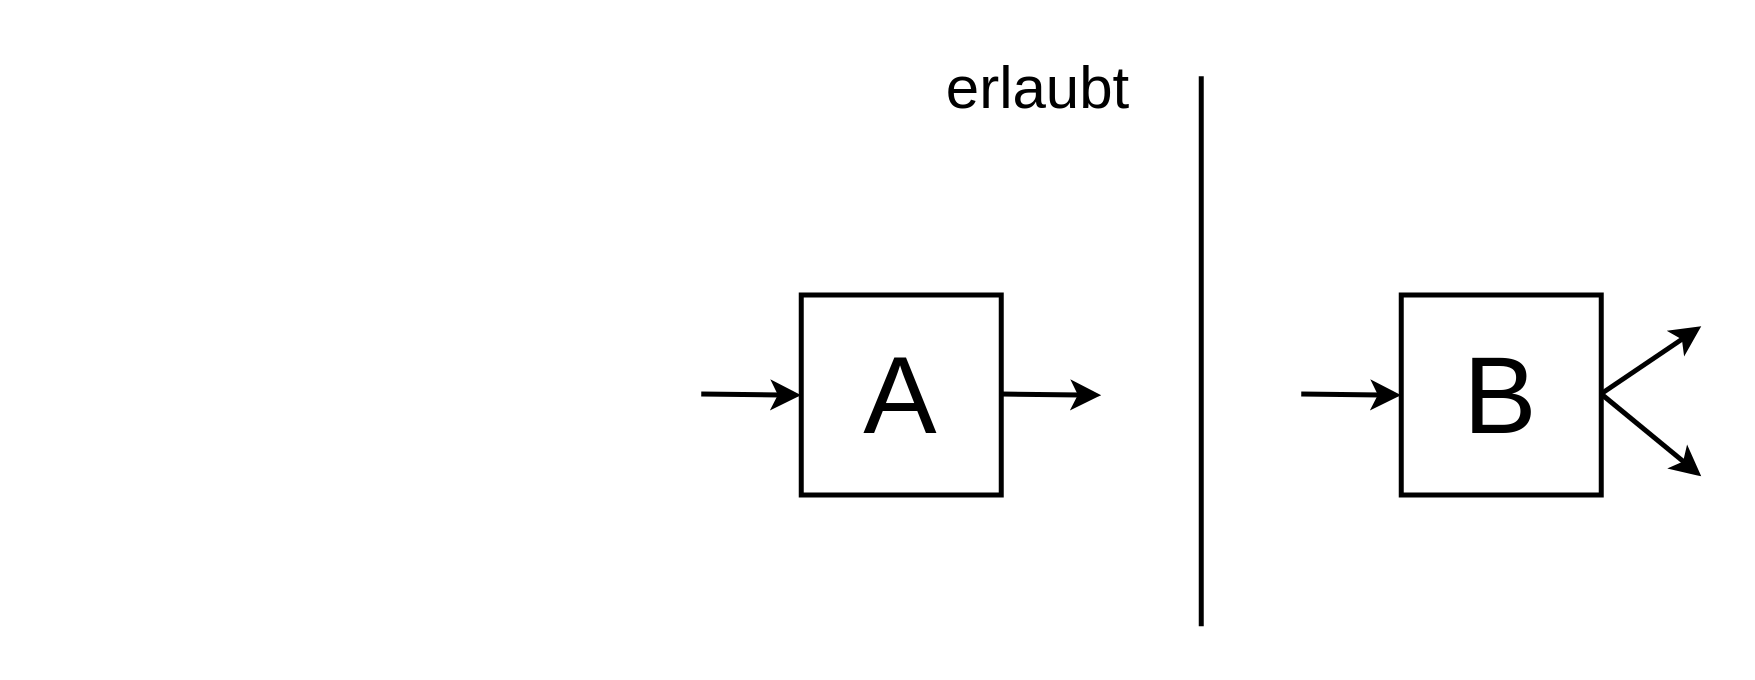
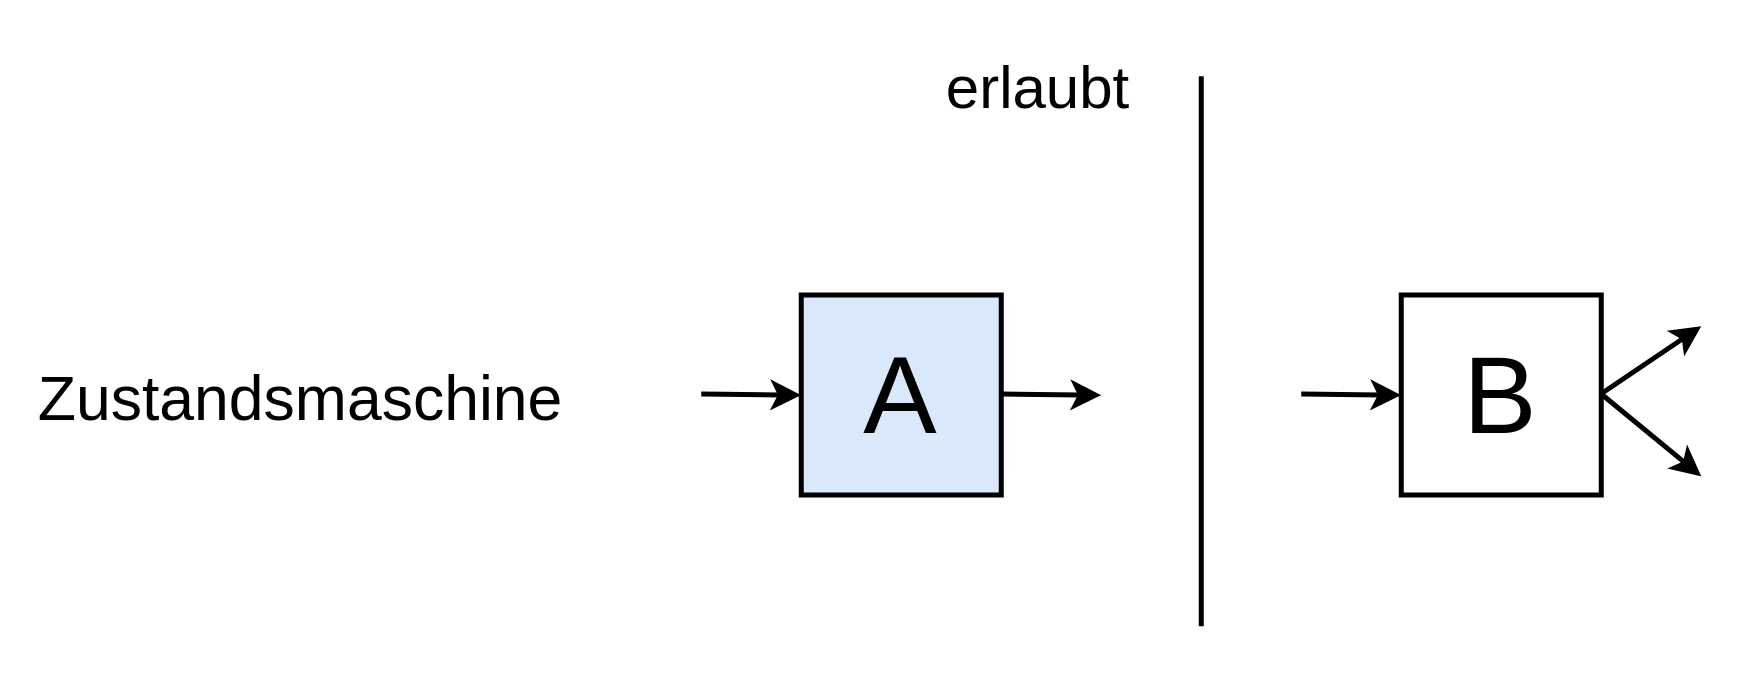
  <mxCell id="0" />
  <mxCell id="1" parent="0" />
+ <mxCell id="2" value="Zustandsmaschine" style="text;html=1;strokeColor=none;fillColor=none;align=center;verticalAlign=middle;whiteSpace=wrap;rounded=0;fontSize=25;" parent="1" vertex="1"><mxGeometry x="20" y="130" width="200" height="55" as="geometry" /></mxCell>
  <mxCell id="3" value="" style="endArrow=classic;html=1;rounded=0;curved=1;exitX=1;exitY=0.5;exitDx=0;exitDy=0;strokeWidth=2;" parent="1" edge="1"><mxGeometry width="50" height="50" relative="1" as="geometry"><mxPoint x="520" y="157.08" as="sourcePoint" /><mxPoint x="560" y="157.58" as="targetPoint" /></mxGeometry></mxCell>
  <mxCell id="4" value="" style="endArrow=none;html=1;rounded=0;strokeWidth=2;" parent="1" edge="1"><mxGeometry width="50" height="50" relative="1" as="geometry"><mxPoint x="480" y="250" as="sourcePoint" /><mxPoint x="480" y="30" as="targetPoint" /></mxGeometry></mxCell>
  <mxCell id="5" value="erlaubt" style="text;html=1;strokeColor=none;fillColor=none;align=center;verticalAlign=middle;whiteSpace=wrap;rounded=0;fontSize=24;strokeWidth=2;" parent="1" vertex="1"><mxGeometry x="385" y="20" width="60" height="30" as="geometry" /></mxCell>
- <mxCell id="6" value="A" style="rounded=0;whiteSpace=wrap;html=1;fontSize=44;strokeWidth=2;" parent="1" vertex="1"><mxGeometry x="320" y="117.5" width="80" height="80" as="geometry" /></mxCell>
+ <mxCell id="6" value="A" style="rounded=0;whiteSpace=wrap;html=1;fontSize=44;strokeWidth=2;fillColor=#dae8fc;" parent="1" vertex="1"><mxGeometry x="320" y="117.5" width="80" height="80" as="geometry" /></mxCell>
  <mxCell id="7" value="" style="endArrow=classic;html=1;rounded=0;curved=1;exitX=1;exitY=0.5;exitDx=0;exitDy=0;strokeWidth=2;" parent="1" edge="1"><mxGeometry width="50" height="50" relative="1" as="geometry"><mxPoint x="640" y="157" as="sourcePoint" /><mxPoint x="680" y="130" as="targetPoint" /></mxGeometry></mxCell>
  <mxCell id="8" value="B" style="rounded=0;whiteSpace=wrap;html=1;fontSize=44;strokeWidth=2;" parent="1" vertex="1"><mxGeometry x="560" y="117.5" width="80" height="80" as="geometry" /></mxCell>
  <mxCell id="9" value="" style="endArrow=classic;html=1;rounded=0;curved=1;exitX=1;exitY=0.5;exitDx=0;exitDy=0;strokeWidth=2;" edge="1" parent="1"><mxGeometry width="50" height="50" relative="1" as="geometry"><mxPoint x="640" y="157.08" as="sourcePoint" /><mxPoint x="680" y="190" as="targetPoint" /></mxGeometry></mxCell>
  <mxCell id="10" value="" style="endArrow=classic;html=1;rounded=0;curved=1;exitX=1;exitY=0.5;exitDx=0;exitDy=0;strokeWidth=2;" edge="1" parent="1"><mxGeometry width="50" height="50" relative="1" as="geometry"><mxPoint x="400" y="157.08" as="sourcePoint" /><mxPoint x="440" y="157.58" as="targetPoint" /></mxGeometry></mxCell>
  <mxCell id="11" value="" style="endArrow=classic;html=1;rounded=0;curved=1;exitX=1;exitY=0.5;exitDx=0;exitDy=0;strokeWidth=2;" edge="1" parent="1"><mxGeometry width="50" height="50" relative="1" as="geometry"><mxPoint x="280" y="157.08" as="sourcePoint" /><mxPoint x="320" y="157.58" as="targetPoint" /></mxGeometry></mxCell>
